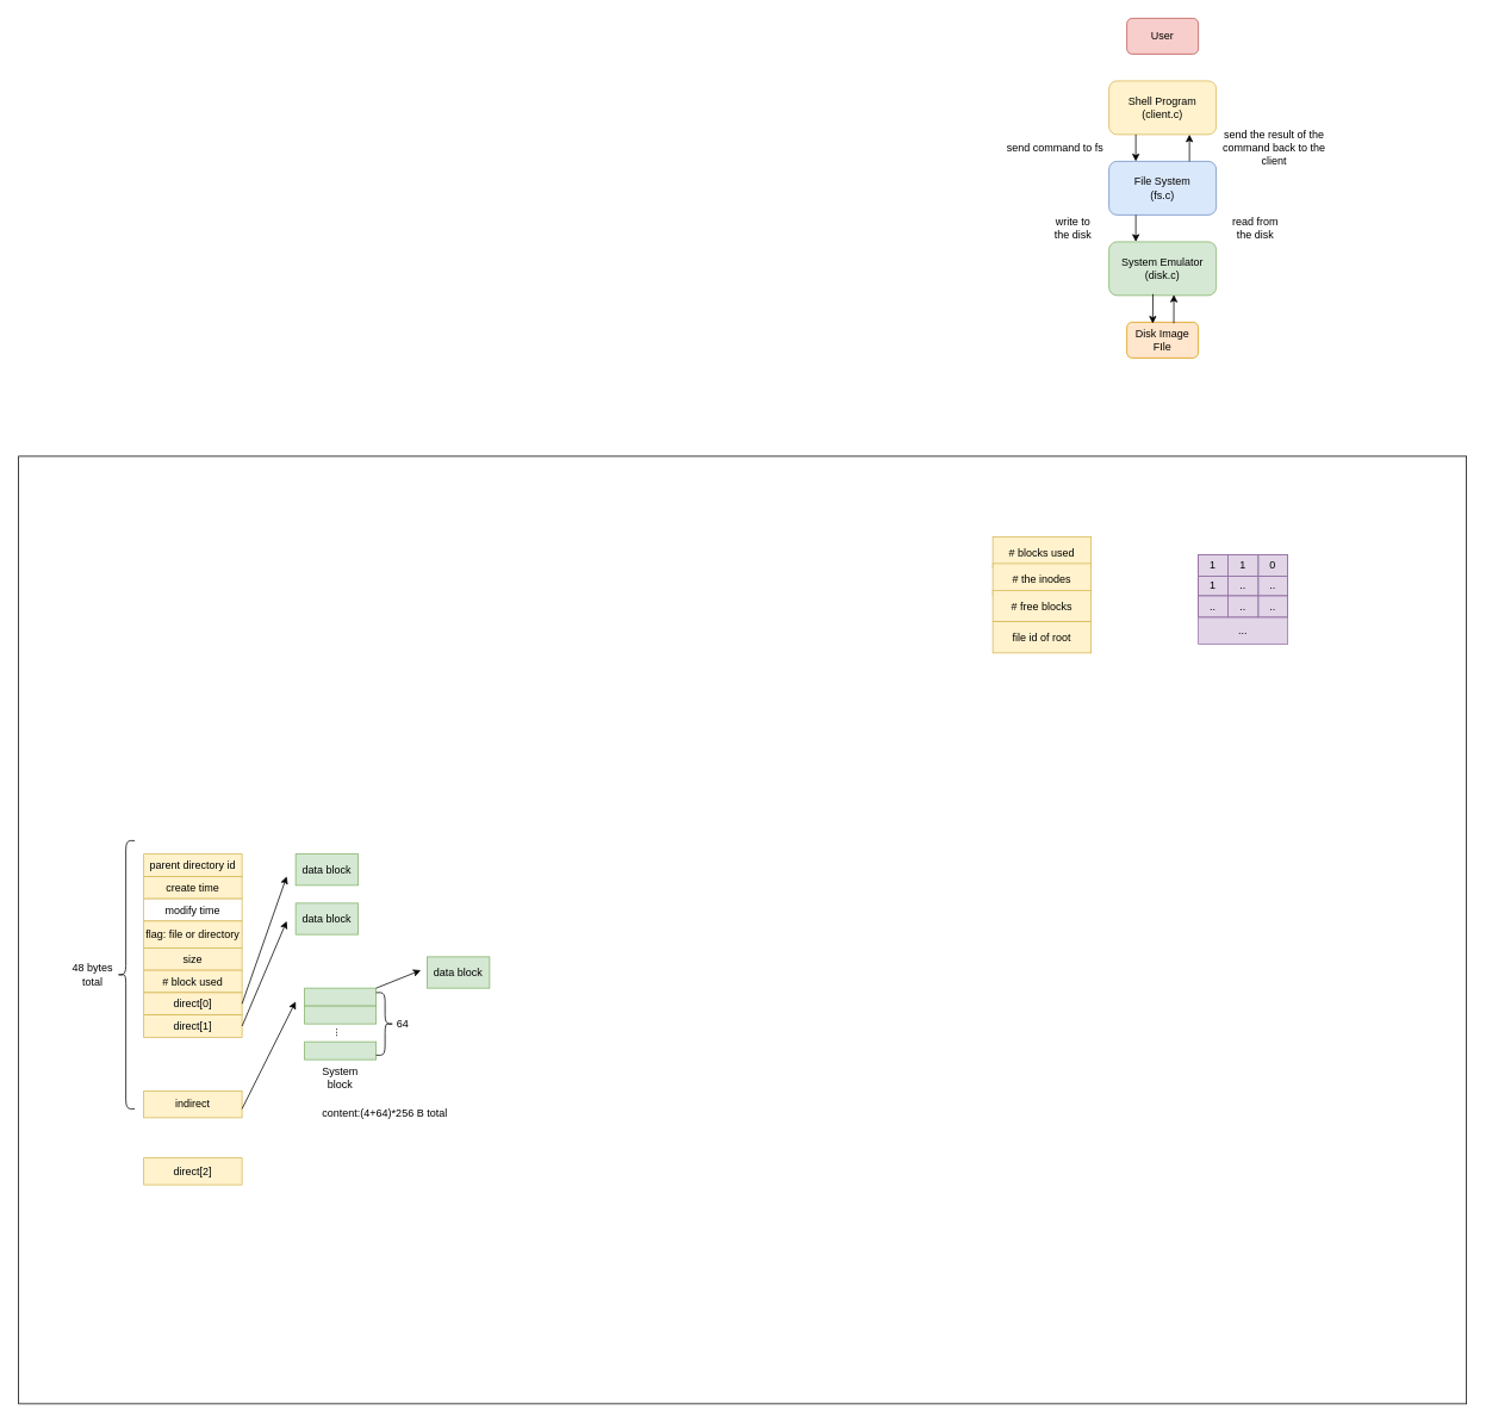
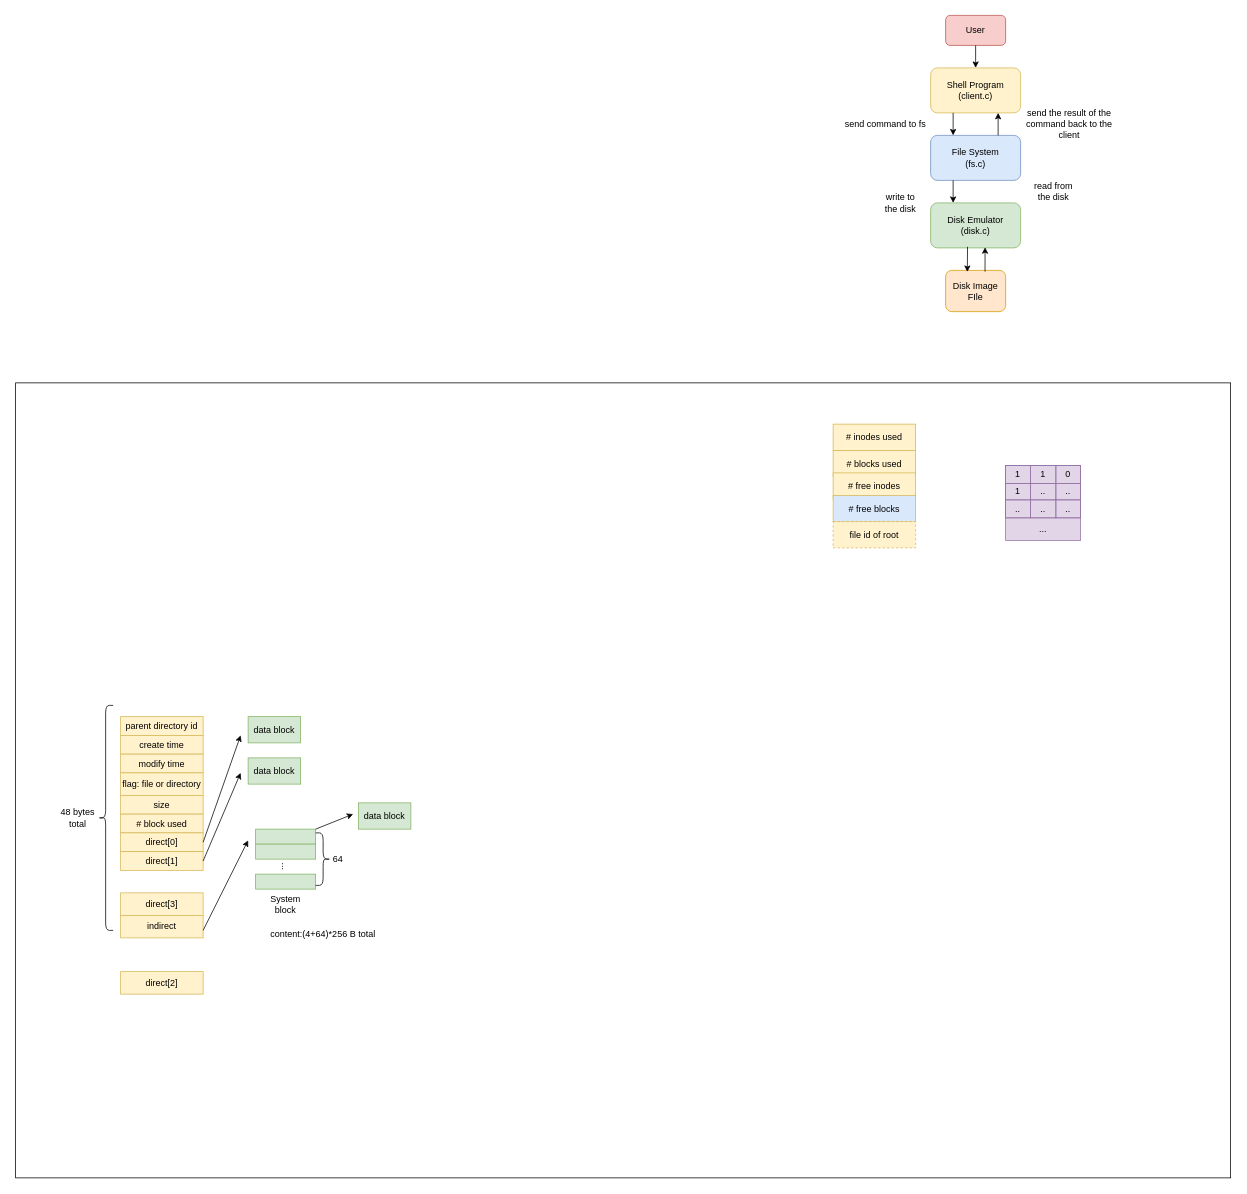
  <mxCell id="0" />
  <mxCell id="1" parent="0" />
  <mxCell id="2" value="" style="rounded=0;whiteSpace=wrap;html=1;" vertex="1" parent="1"><mxGeometry x="20" y="510" width="1620" height="1060" as="geometry" /></mxCell>
  <mxCell id="3" value="" style="rounded=0;whiteSpace=wrap;html=1;fillColor=#e1d5e7;strokeColor=#9673a6;" vertex="1" parent="1"><mxGeometry x="1340" y="620" width="100" height="100" as="geometry" /></mxCell>
  <mxCell id="4" value="User&lt;br&gt;" style="rounded=1;whiteSpace=wrap;html=1;fillColor=#f8cecc;strokeColor=#b85450;" vertex="1" parent="1"><mxGeometry x="1260" y="20" width="80" height="40" as="geometry" /></mxCell>
  <mxCell id="5" value="Shell Program&lt;br&gt;(client.c)" style="rounded=1;whiteSpace=wrap;html=1;fillColor=#fff2cc;strokeColor=#d6b656;" vertex="1" parent="1"><mxGeometry x="1240" y="90" width="120" height="60" as="geometry" /></mxCell>
  <mxCell id="6" value="File System&lt;br&gt;(fs.c)" style="rounded=1;whiteSpace=wrap;html=1;fillColor=#dae8fc;strokeColor=#6c8ebf;" vertex="1" parent="1"><mxGeometry x="1240" y="180" width="120" height="60" as="geometry" /></mxCell>
- <mxCell id="7" value="System Emulator&lt;br&gt;(disk.c)" style="rounded=1;whiteSpace=wrap;html=1;fillColor=#d5e8d4;strokeColor=#82b366;" vertex="1" parent="1"><mxGeometry x="1240" y="270" width="120" height="60" as="geometry" /></mxCell>
- <mxCell id="8" value="Disk Image FIle" style="rounded=1;whiteSpace=wrap;html=1;fillColor=#ffe6cc;strokeColor=#d79b00;" vertex="1" parent="1"><mxGeometry x="1260" y="360" width="80" height="40" as="geometry" /></mxCell>
+ <mxCell id="7" value="Disk Emulator&lt;br&gt;(disk.c)" style="rounded=1;whiteSpace=wrap;html=1;fillColor=#d5e8d4;strokeColor=#82b366;" vertex="1" parent="1"><mxGeometry x="1240" y="270" width="120" height="60" as="geometry" /></mxCell>
+ <mxCell id="8" value="Disk Image FIle" style="rounded=1;whiteSpace=wrap;html=1;fillColor=#ffe6cc;strokeColor=#d79b00;" vertex="1" parent="1"><mxGeometry x="1260" y="360" width="80" height="55" as="geometry" /></mxCell>
+ <mxCell id="9" value="" style="endArrow=classic;html=1;rounded=0;exitX=0.5;exitY=1;exitDx=0;exitDy=0;entryX=0.5;entryY=0;entryDx=0;entryDy=0;" edge="1" parent="1" source="4" target="5"><mxGeometry width="50" height="50" relative="1" as="geometry"><mxPoint x="1320" y="230" as="sourcePoint" /><mxPoint x="1370" y="180" as="targetPoint" /></mxGeometry></mxCell>
  <mxCell id="10" value="" style="endArrow=classic;html=1;rounded=0;exitX=0.25;exitY=1;exitDx=0;exitDy=0;entryX=0.25;entryY=0;entryDx=0;entryDy=0;" edge="1" parent="1" source="5" target="6"><mxGeometry width="50" height="50" relative="1" as="geometry"><mxPoint x="1320" y="220" as="sourcePoint" /><mxPoint x="1370" y="170" as="targetPoint" /></mxGeometry></mxCell>
  <mxCell id="11" value="" style="endArrow=classic;html=1;rounded=0;entryX=0.25;entryY=0;entryDx=0;entryDy=0;" edge="1" parent="1" target="7"><mxGeometry width="50" height="50" relative="1" as="geometry"><mxPoint x="1270" y="240" as="sourcePoint" /><mxPoint x="1280" y="190" as="targetPoint" /></mxGeometry></mxCell>
  <mxCell id="12" value="" style="endArrow=classic;html=1;rounded=0;entryX=0.75;entryY=1;entryDx=0;entryDy=0;exitX=0.75;exitY=0;exitDx=0;exitDy=0;" edge="1" parent="1" source="6" target="5"><mxGeometry width="50" height="50" relative="1" as="geometry"><mxPoint x="1320" y="290" as="sourcePoint" /><mxPoint x="1370" y="240" as="targetPoint" /></mxGeometry></mxCell>
  <mxCell id="13" value="" style="endArrow=classic;html=1;rounded=0;exitX=0.41;exitY=0.976;exitDx=0;exitDy=0;exitPerimeter=0;entryX=0.362;entryY=0.037;entryDx=0;entryDy=0;entryPerimeter=0;" edge="1" parent="1" source="7" target="8"><mxGeometry width="50" height="50" relative="1" as="geometry"><mxPoint x="1320" y="290" as="sourcePoint" /><mxPoint x="1370" y="240" as="targetPoint" /></mxGeometry></mxCell>
  <mxCell id="14" value="" style="endArrow=classic;html=1;rounded=0;exitX=0.657;exitY=0.03;exitDx=0;exitDy=0;exitPerimeter=0;entryX=0.605;entryY=0.987;entryDx=0;entryDy=0;entryPerimeter=0;" edge="1" parent="1" source="8" target="7"><mxGeometry width="50" height="50" relative="1" as="geometry"><mxPoint x="1320" y="290" as="sourcePoint" /><mxPoint x="1310" y="330" as="targetPoint" /></mxGeometry></mxCell>
  <mxCell id="15" value="send command to fs" style="text;html=1;strokeColor=none;fillColor=none;align=center;verticalAlign=middle;whiteSpace=wrap;rounded=0;" vertex="1" parent="1"><mxGeometry x="1120" y="150" width="120" height="30" as="geometry" /></mxCell>
  <mxCell id="16" value="send the result of the command back to the client" style="text;html=1;strokeColor=none;fillColor=none;align=center;verticalAlign=middle;whiteSpace=wrap;rounded=0;" vertex="1" parent="1"><mxGeometry x="1360" y="150" width="130" height="30" as="geometry" /></mxCell>
- <mxCell id="17" value="write to the disk" style="text;html=1;strokeColor=none;fillColor=none;align=center;verticalAlign=middle;whiteSpace=wrap;rounded=0;" vertex="1" parent="1"><mxGeometry x="1170" y="240" width="60" height="30" as="geometry" /></mxCell>
+ <mxCell id="17" value="write to the disk" style="text;html=1;strokeColor=none;fillColor=none;align=center;verticalAlign=middle;whiteSpace=wrap;rounded=0;" vertex="1" parent="1"><mxGeometry x="1170" y="255" width="60" height="30" as="geometry" /></mxCell>
  <mxCell id="18" value="read from the disk" style="text;html=1;strokeColor=none;fillColor=none;align=center;verticalAlign=middle;whiteSpace=wrap;rounded=0;" vertex="1" parent="1"><mxGeometry x="1374" y="240" width="60" height="30" as="geometry" /></mxCell>
+ <mxCell id="19" value="# inodes used" style="rounded=0;whiteSpace=wrap;html=1;fillColor=#fff2cc;strokeColor=#d6b656;" vertex="1" parent="1"><mxGeometry x="1110" y="565" width="110" height="35" as="geometry" /></mxCell>
  <mxCell id="20" value="# blocks used" style="rounded=0;whiteSpace=wrap;html=1;fillColor=#fff2cc;strokeColor=#d6b656;" vertex="1" parent="1"><mxGeometry x="1110" y="600" width="110" height="35" as="geometry" /></mxCell>
- <mxCell id="21" value="# the inodes" style="rounded=0;whiteSpace=wrap;html=1;fillColor=#fff2cc;strokeColor=#d6b656;" vertex="1" parent="1"><mxGeometry x="1110" y="630" width="110" height="35" as="geometry" /></mxCell>
- <mxCell id="22" value="# free blocks" style="rounded=0;whiteSpace=wrap;html=1;fillColor=#fff2cc;strokeColor=#d6b656;" vertex="1" parent="1"><mxGeometry x="1110" y="660" width="110" height="35" as="geometry" /></mxCell>
- <mxCell id="23" value="file id of root" style="rounded=0;whiteSpace=wrap;html=1;fillColor=#fff2cc;strokeColor=#d6b656;" vertex="1" parent="1"><mxGeometry x="1110" y="695" width="110" height="35" as="geometry" /></mxCell>
+ <mxCell id="21" value="# free inodes" style="rounded=0;whiteSpace=wrap;html=1;fillColor=#fff2cc;strokeColor=#d6b656;" vertex="1" parent="1"><mxGeometry x="1110" y="630" width="110" height="35" as="geometry" /></mxCell>
+ <mxCell id="22" value="# free blocks" style="rounded=0;whiteSpace=wrap;html=1;fillColor=#dae8fc;strokeColor=#d6b656;" vertex="1" parent="1"><mxGeometry x="1110" y="660" width="110" height="35" as="geometry" /></mxCell>
+ <mxCell id="23" value="file id of root" style="rounded=0;whiteSpace=wrap;html=1;fillColor=#fff2cc;strokeColor=#d6b656;dashed=1;" vertex="1" parent="1"><mxGeometry x="1110" y="695" width="110" height="35" as="geometry" /></mxCell>
  <mxCell id="24" value="" style="childLayout=tableLayout;recursiveResize=0;shadow=0;fillColor=#e1d5e7;strokeColor=#9673a6;" vertex="1" parent="1"><mxGeometry x="1340" y="620" width="100" height="70" as="geometry" /></mxCell>
  <mxCell id="25" value="" style="shape=tableRow;horizontal=0;startSize=0;swimlaneHead=0;swimlaneBody=0;top=0;left=0;bottom=0;right=0;dropTarget=0;collapsible=0;recursiveResize=0;expand=0;fontStyle=0;fillColor=none;strokeColor=inherit;" vertex="1" parent="24"><mxGeometry width="100" height="24" as="geometry" /></mxCell>
  <mxCell id="26" value="1" style="connectable=0;recursiveResize=0;strokeColor=inherit;fillColor=none;align=center;whiteSpace=wrap;html=1;" vertex="1" parent="25"><mxGeometry width="33" height="24" as="geometry"><mxRectangle width="33" height="24" as="alternateBounds" /></mxGeometry></mxCell>
  <mxCell id="27" value="1" style="connectable=0;recursiveResize=0;strokeColor=inherit;fillColor=none;align=center;whiteSpace=wrap;html=1;" vertex="1" parent="25"><mxGeometry x="33" width="34" height="24" as="geometry"><mxRectangle width="34" height="24" as="alternateBounds" /></mxGeometry></mxCell>
  <mxCell id="28" value="0" style="connectable=0;recursiveResize=0;strokeColor=inherit;fillColor=none;align=center;whiteSpace=wrap;html=1;" vertex="1" parent="25"><mxGeometry x="67" width="33" height="24" as="geometry"><mxRectangle width="33" height="24" as="alternateBounds" /></mxGeometry></mxCell>
  <mxCell id="29" style="shape=tableRow;horizontal=0;startSize=0;swimlaneHead=0;swimlaneBody=0;top=0;left=0;bottom=0;right=0;dropTarget=0;collapsible=0;recursiveResize=0;expand=0;fontStyle=0;fillColor=none;strokeColor=inherit;" vertex="1" parent="24"><mxGeometry y="24" width="100" height="22" as="geometry" /></mxCell>
  <mxCell id="30" value="1" style="connectable=0;recursiveResize=0;strokeColor=inherit;fillColor=none;align=center;whiteSpace=wrap;html=1;" vertex="1" parent="29"><mxGeometry width="33" height="22" as="geometry"><mxRectangle width="33" height="22" as="alternateBounds" /></mxGeometry></mxCell>
  <mxCell id="31" value=".." style="connectable=0;recursiveResize=0;strokeColor=inherit;fillColor=none;align=center;whiteSpace=wrap;html=1;" vertex="1" parent="29"><mxGeometry x="33" width="34" height="22" as="geometry"><mxRectangle width="34" height="22" as="alternateBounds" /></mxGeometry></mxCell>
  <mxCell id="32" value=".." style="connectable=0;recursiveResize=0;strokeColor=inherit;fillColor=none;align=center;whiteSpace=wrap;html=1;" vertex="1" parent="29"><mxGeometry x="67" width="33" height="22" as="geometry"><mxRectangle width="33" height="22" as="alternateBounds" /></mxGeometry></mxCell>
  <mxCell id="33" style="shape=tableRow;horizontal=0;startSize=0;swimlaneHead=0;swimlaneBody=0;top=0;left=0;bottom=0;right=0;dropTarget=0;collapsible=0;recursiveResize=0;expand=0;fontStyle=0;fillColor=none;strokeColor=inherit;" vertex="1" parent="24"><mxGeometry y="46" width="100" height="24" as="geometry" /></mxCell>
  <mxCell id="34" value=".." style="connectable=0;recursiveResize=0;strokeColor=inherit;fillColor=none;align=center;whiteSpace=wrap;html=1;" vertex="1" parent="33"><mxGeometry width="33" height="24" as="geometry"><mxRectangle width="33" height="24" as="alternateBounds" /></mxGeometry></mxCell>
  <mxCell id="35" value=".." style="connectable=0;recursiveResize=0;strokeColor=inherit;fillColor=none;align=center;whiteSpace=wrap;html=1;" vertex="1" parent="33"><mxGeometry x="33" width="34" height="24" as="geometry"><mxRectangle width="34" height="24" as="alternateBounds" /></mxGeometry></mxCell>
  <mxCell id="36" value=".." style="connectable=0;recursiveResize=0;strokeColor=inherit;fillColor=none;align=center;whiteSpace=wrap;html=1;" vertex="1" parent="33"><mxGeometry x="67" width="33" height="24" as="geometry"><mxRectangle width="33" height="24" as="alternateBounds" /></mxGeometry></mxCell>
  <mxCell id="37" value="..." style="text;html=1;align=center;verticalAlign=middle;whiteSpace=wrap;rounded=0;" vertex="1" parent="1"><mxGeometry x="1360" y="690" width="60" height="30" as="geometry" /></mxCell>
  <mxCell id="38" value="parent directory id" style="rounded=0;whiteSpace=wrap;html=1;fillColor=#fff2cc;strokeColor=#d6b656;" vertex="1" parent="1"><mxGeometry x="160" y="955" width="110" height="25" as="geometry" /></mxCell>
  <mxCell id="39" value="create time" style="rounded=0;whiteSpace=wrap;html=1;fillColor=#fff2cc;strokeColor=#d6b656;" vertex="1" parent="1"><mxGeometry x="160" y="980" width="110" height="25" as="geometry" /></mxCell>
- <mxCell id="40" value="modify time" style="rounded=0;whiteSpace=wrap;html=1;fillColor=#ffffff;strokeColor=#d6b656;" vertex="1" parent="1"><mxGeometry x="160" y="1005" width="110" height="25" as="geometry" /></mxCell>
+ <mxCell id="40" value="modify time" style="rounded=0;whiteSpace=wrap;html=1;fillColor=#fff2cc;strokeColor=#d6b656;" vertex="1" parent="1"><mxGeometry x="160" y="1005" width="110" height="25" as="geometry" /></mxCell>
  <mxCell id="41" value="flag: file or directory" style="rounded=0;whiteSpace=wrap;html=1;fillColor=#fff2cc;strokeColor=#d6b656;" vertex="1" parent="1"><mxGeometry x="160" y="1030" width="110" height="30" as="geometry" /></mxCell>
  <mxCell id="42" value="size" style="rounded=0;whiteSpace=wrap;html=1;fillColor=#fff2cc;strokeColor=#d6b656;" vertex="1" parent="1"><mxGeometry x="160" y="1060" width="110" height="25" as="geometry" /></mxCell>
  <mxCell id="43" value="# block used" style="rounded=0;whiteSpace=wrap;html=1;fillColor=#fff2cc;strokeColor=#d6b656;" vertex="1" parent="1"><mxGeometry x="160" y="1085" width="110" height="25" as="geometry" /></mxCell>
  <mxCell id="44" value="direct[0]" style="rounded=0;whiteSpace=wrap;html=1;fillColor=#fff2cc;strokeColor=#d6b656;" vertex="1" parent="1"><mxGeometry x="160" y="1110" width="110" height="25" as="geometry" /></mxCell>
  <mxCell id="45" value="direct[1]" style="rounded=0;whiteSpace=wrap;html=1;fillColor=#fff2cc;strokeColor=#d6b656;" vertex="1" parent="1"><mxGeometry x="160" y="1135" width="110" height="25" as="geometry" /></mxCell>
  <mxCell id="46" value="direct[2]" style="rounded=0;whiteSpace=wrap;html=1;fillColor=#fff2cc;strokeColor=#d6b656;" vertex="1" parent="1"><mxGeometry x="160" y="1295" width="110" height="30" as="geometry" /></mxCell>
+ <mxCell id="47" value="direct[3]" style="rounded=0;whiteSpace=wrap;html=1;fillColor=#fff2cc;strokeColor=#d6b656;" vertex="1" parent="1"><mxGeometry x="160" y="1190" width="110" height="30" as="geometry" /></mxCell>
  <mxCell id="48" value="indirect" style="rounded=0;whiteSpace=wrap;html=1;fillColor=#fff2cc;strokeColor=#d6b656;" vertex="1" parent="1"><mxGeometry x="160" y="1220" width="110" height="30" as="geometry" /></mxCell>
  <mxCell id="49" value="" style="shape=curlyBracket;whiteSpace=wrap;html=1;rounded=1;labelPosition=left;verticalLabelPosition=middle;align=right;verticalAlign=middle;size=0.5;" vertex="1" parent="1"><mxGeometry x="130" y="940" width="20" height="300" as="geometry" /></mxCell>
  <mxCell id="50" value="48 bytes total" style="text;html=1;strokeColor=none;fillColor=none;align=center;verticalAlign=middle;whiteSpace=wrap;rounded=0;" vertex="1" parent="1"><mxGeometry x="73" y="1075" width="60" height="30" as="geometry" /></mxCell>
  <mxCell id="51" value="" style="endArrow=classic;html=1;rounded=0;" edge="1" parent="1"><mxGeometry width="50" height="50" relative="1" as="geometry"><mxPoint x="270" y="1122.5" as="sourcePoint" /><mxPoint x="320" y="980" as="targetPoint" /></mxGeometry></mxCell>
  <mxCell id="52" value="data block" style="rounded=0;whiteSpace=wrap;html=1;fillColor=#d5e8d4;strokeColor=#82b366;" vertex="1" parent="1"><mxGeometry x="330" y="955" width="70" height="35" as="geometry" /></mxCell>
  <mxCell id="53" value="" style="endArrow=classic;html=1;rounded=0;exitX=1;exitY=0.5;exitDx=0;exitDy=0;" edge="1" parent="1" source="45"><mxGeometry width="50" height="50" relative="1" as="geometry"><mxPoint x="280" y="1150" as="sourcePoint" /><mxPoint x="320" y="1030" as="targetPoint" /></mxGeometry></mxCell>
  <mxCell id="54" value="data block" style="rounded=0;whiteSpace=wrap;html=1;fillColor=#d5e8d4;strokeColor=#82b366;" vertex="1" parent="1"><mxGeometry x="330" y="1010" width="70" height="35" as="geometry" /></mxCell>
  <mxCell id="55" value="" style="endArrow=classic;html=1;rounded=0;" edge="1" parent="1"><mxGeometry width="50" height="50" relative="1" as="geometry"><mxPoint x="270" y="1240" as="sourcePoint" /><mxPoint x="330" y="1120" as="targetPoint" /></mxGeometry></mxCell>
  <mxCell id="56" value="" style="rounded=0;whiteSpace=wrap;html=1;fillColor=#d5e8d4;strokeColor=#82b366;" vertex="1" parent="1"><mxGeometry x="340" y="1105" width="80" height="20" as="geometry" /></mxCell>
  <mxCell id="57" value="" style="rounded=0;whiteSpace=wrap;html=1;fillColor=#d5e8d4;strokeColor=#82b366;" vertex="1" parent="1"><mxGeometry x="340" y="1125" width="80" height="20" as="geometry" /></mxCell>
  <mxCell id="58" value="..." style="text;html=1;strokeColor=none;fillColor=none;align=center;verticalAlign=middle;whiteSpace=wrap;rounded=0;rotation=90;" vertex="1" parent="1"><mxGeometry x="350" y="1140" width="60" height="30" as="geometry" /></mxCell>
  <mxCell id="59" value="" style="rounded=0;whiteSpace=wrap;html=1;fillColor=#d5e8d4;strokeColor=#82b366;" vertex="1" parent="1"><mxGeometry x="340" y="1165" width="80" height="20" as="geometry" /></mxCell>
  <mxCell id="60" value="" style="shape=curlyBracket;whiteSpace=wrap;html=1;rounded=1;flipH=1;labelPosition=right;verticalLabelPosition=middle;align=left;verticalAlign=middle;" vertex="1" parent="1"><mxGeometry x="420" y="1110" width="20" height="70" as="geometry" /></mxCell>
  <mxCell id="61" value="64" style="text;html=1;strokeColor=none;fillColor=none;align=center;verticalAlign=middle;whiteSpace=wrap;rounded=0;" vertex="1" parent="1"><mxGeometry x="420" y="1130" width="60" height="30" as="geometry" /></mxCell>
  <mxCell id="62" value="" style="endArrow=classic;html=1;rounded=0;" edge="1" parent="1"><mxGeometry width="50" height="50" relative="1" as="geometry"><mxPoint x="420" y="1105" as="sourcePoint" /><mxPoint x="470" y="1085" as="targetPoint" /></mxGeometry></mxCell>
  <mxCell id="63" value="data block" style="rounded=0;whiteSpace=wrap;html=1;fillColor=#d5e8d4;strokeColor=#82b366;" vertex="1" parent="1"><mxGeometry x="477" y="1070" width="70" height="35" as="geometry" /></mxCell>
  <mxCell id="64" value="System block" style="text;html=1;strokeColor=none;fillColor=none;align=center;verticalAlign=middle;whiteSpace=wrap;rounded=0;" vertex="1" parent="1"><mxGeometry x="350" y="1190" width="60" height="30" as="geometry" /></mxCell>
  <mxCell id="65" value="content:(4+64)*256 B total" style="text;html=1;strokeColor=none;fillColor=none;align=center;verticalAlign=middle;whiteSpace=wrap;rounded=0;" vertex="1" parent="1"><mxGeometry x="350" y="1230" width="160" height="30" as="geometry" /></mxCell>
